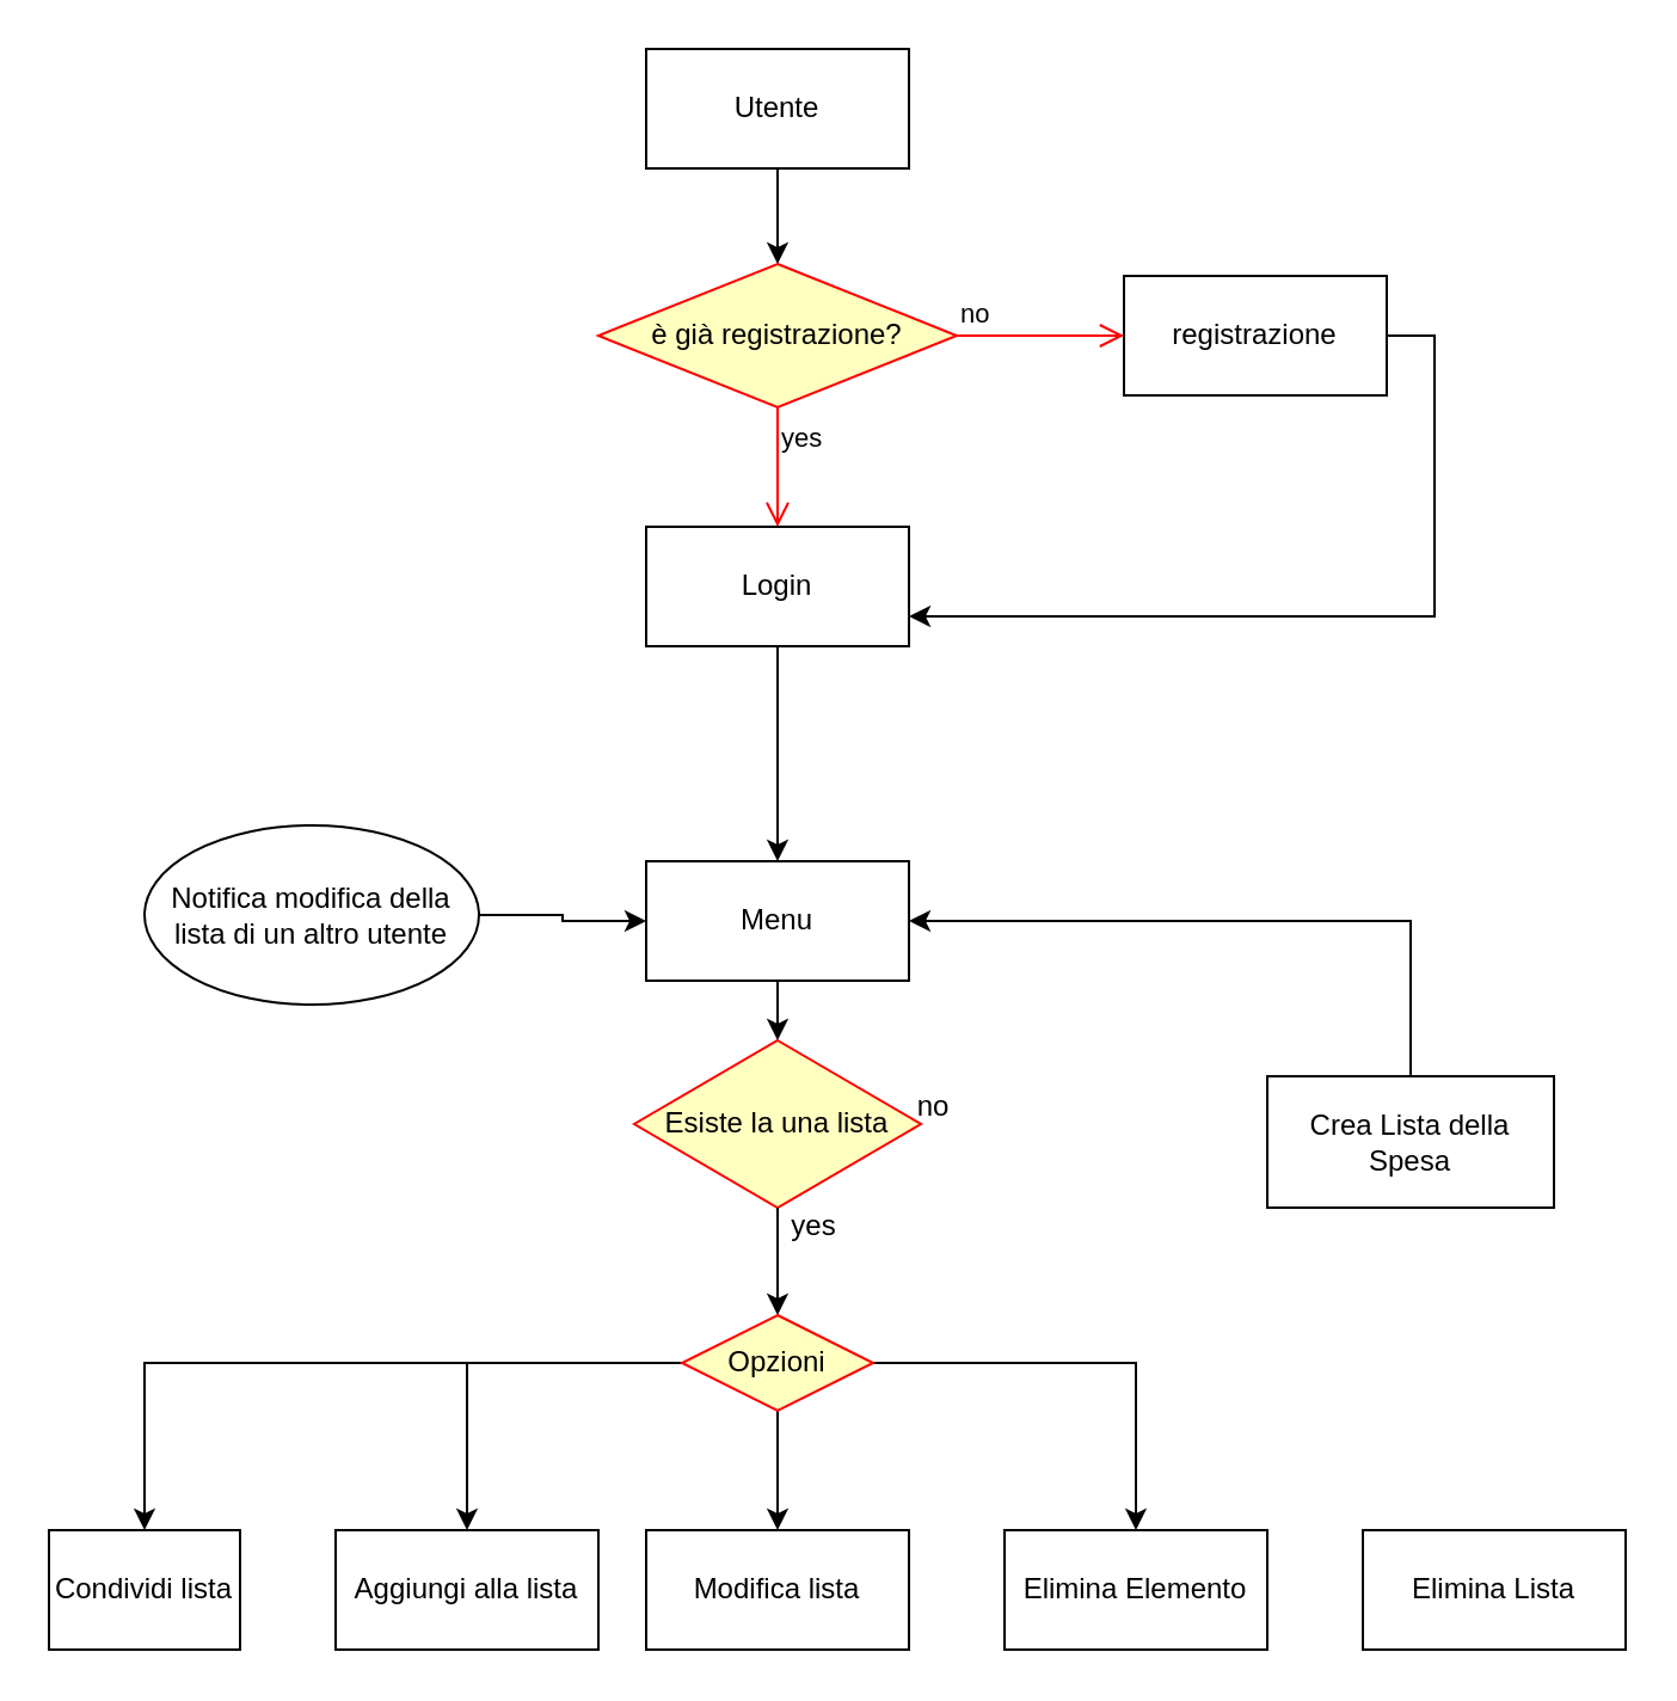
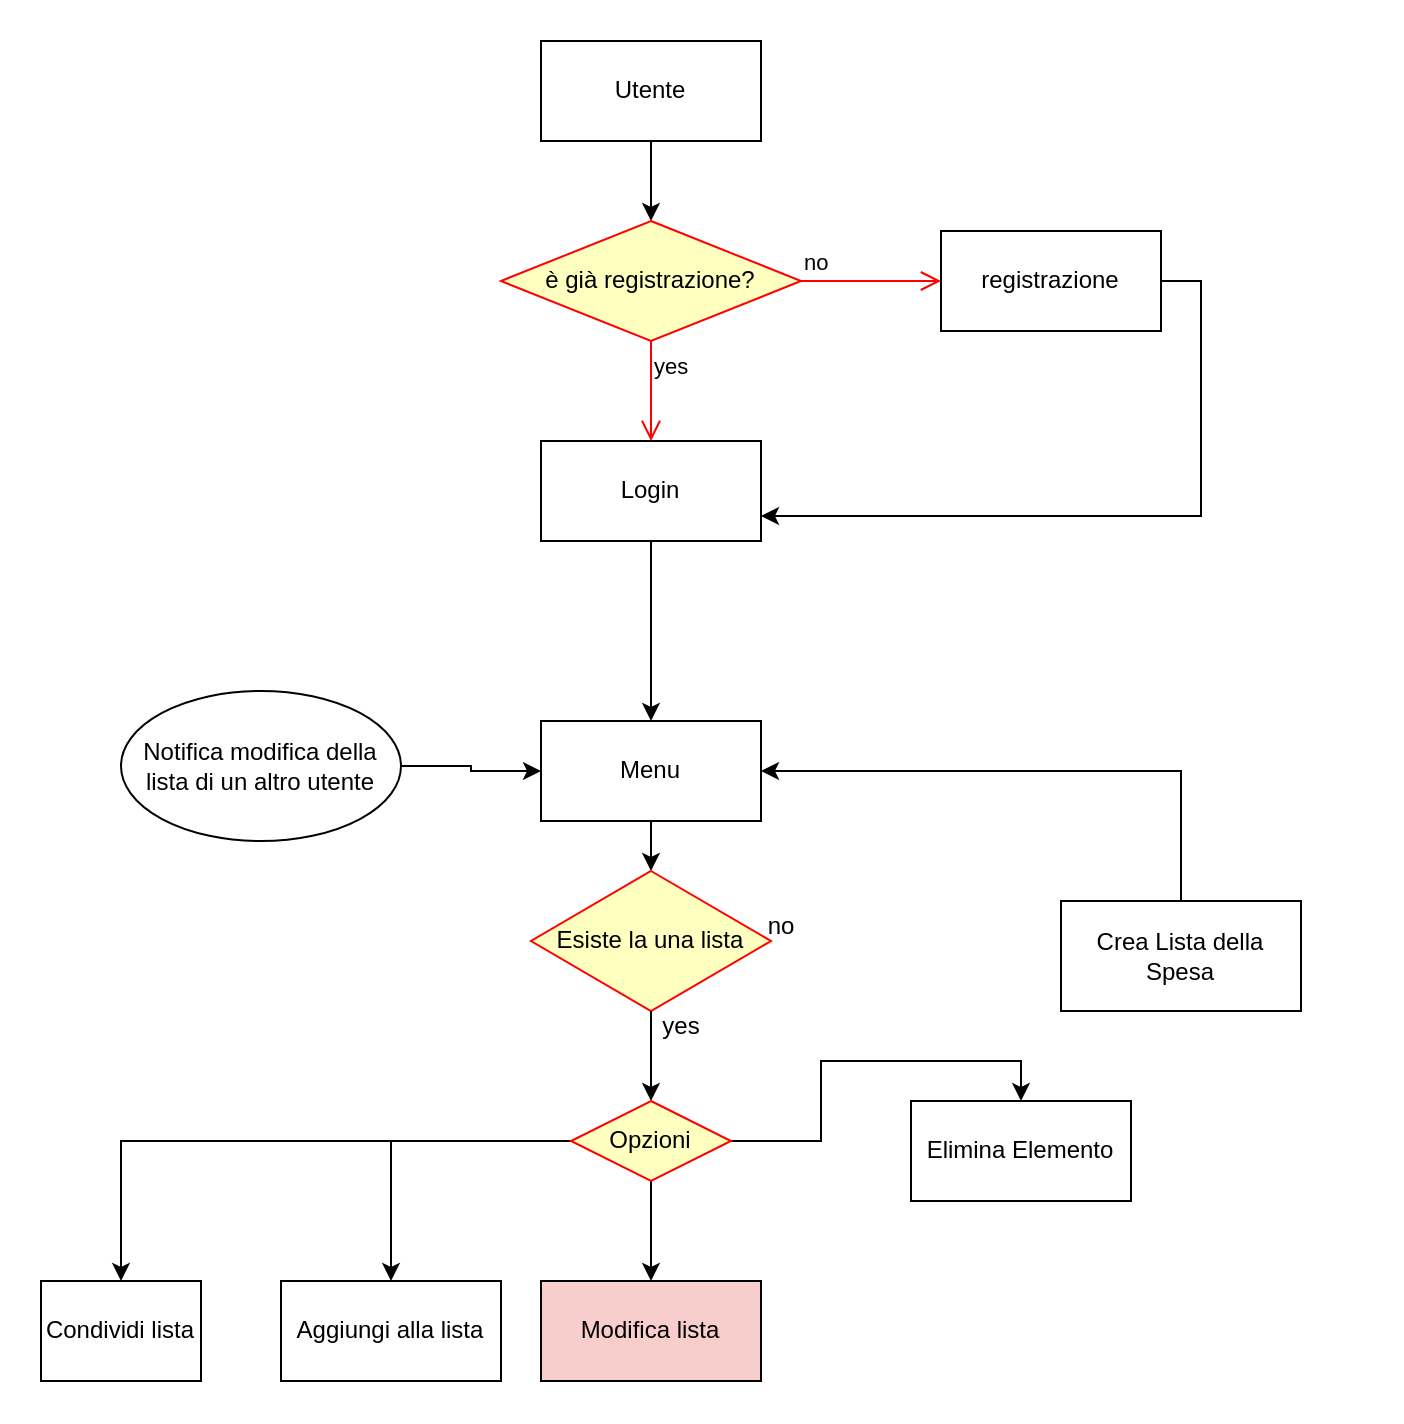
  <mxCell id="0" />
  <mxCell id="1" parent="0" />
  <mxCell id="2" style="edgeStyle=orthogonalEdgeStyle;rounded=0;orthogonalLoop=1;jettySize=auto;html=1;exitX=0.5;exitY=1;exitDx=0;exitDy=0;" edge="1" parent="1" source="3"><mxGeometry relative="1" as="geometry"><mxPoint x="325" y="110" as="targetPoint" /></mxGeometry></mxCell>
  <mxCell id="3" value="Utente" style="html=1;whiteSpace=wrap;" vertex="1" parent="1"><mxGeometry x="270" y="20" width="110" height="50" as="geometry" /></mxCell>
  <mxCell id="4" style="edgeStyle=orthogonalEdgeStyle;rounded=0;orthogonalLoop=1;jettySize=auto;html=1;exitX=0.5;exitY=0;exitDx=0;exitDy=0;entryX=0.5;entryY=0;entryDx=0;entryDy=0;" edge="1" parent="1" source="5" target="19"><mxGeometry relative="1" as="geometry" /></mxCell>
  <mxCell id="5" value="Menu" style="html=1;whiteSpace=wrap;direction=west;" vertex="1" parent="1"><mxGeometry x="270" y="360" width="110" height="50" as="geometry" /></mxCell>
  <mxCell id="6" value="Aggiungi alla lista" style="html=1;whiteSpace=wrap;" vertex="1" parent="1"><mxGeometry x="140" y="640" width="110" height="50" as="geometry" /></mxCell>
  <mxCell id="7" value="è già registrazione?" style="rhombus;whiteSpace=wrap;html=1;fontColor=#000000;fillColor=#ffffc0;strokeColor=#ff0000;" vertex="1" parent="1"><mxGeometry x="250" y="110" width="150" height="60" as="geometry" /></mxCell>
  <mxCell id="8" value="no" style="edgeStyle=orthogonalEdgeStyle;html=1;align=left;verticalAlign=bottom;endArrow=open;endSize=8;strokeColor=#ff0000;rounded=0;" edge="1" source="7" parent="1"><mxGeometry x="-1" relative="1" as="geometry"><mxPoint x="470" y="140" as="targetPoint" /></mxGeometry></mxCell>
  <mxCell id="9" value="yes" style="edgeStyle=orthogonalEdgeStyle;html=1;align=left;verticalAlign=top;endArrow=open;endSize=8;strokeColor=#ff0000;rounded=0;" edge="1" source="7" parent="1"><mxGeometry x="-1" relative="1" as="geometry"><mxPoint x="325" y="220" as="targetPoint" /></mxGeometry></mxCell>
  <mxCell id="10" style="edgeStyle=orthogonalEdgeStyle;rounded=0;orthogonalLoop=1;jettySize=auto;html=1;exitX=0.5;exitY=1;exitDx=0;exitDy=0;" edge="1" parent="1" source="11"><mxGeometry relative="1" as="geometry"><mxPoint x="325" y="360" as="targetPoint" /></mxGeometry></mxCell>
  <mxCell id="11" value="Login" style="html=1;whiteSpace=wrap;" vertex="1" parent="1"><mxGeometry x="270" y="220" width="110" height="50" as="geometry" /></mxCell>
  <mxCell id="12" style="edgeStyle=orthogonalEdgeStyle;rounded=0;orthogonalLoop=1;jettySize=auto;html=1;exitX=1;exitY=0.5;exitDx=0;exitDy=0;entryX=1;entryY=0.75;entryDx=0;entryDy=0;" edge="1" parent="1" source="13" target="11"><mxGeometry relative="1" as="geometry"><mxPoint x="690" y="260" as="targetPoint" /><Array as="points"><mxPoint x="600" y="140" /><mxPoint x="600" y="258" /></Array></mxGeometry></mxCell>
  <mxCell id="13" value="registrazione" style="html=1;whiteSpace=wrap;" vertex="1" parent="1"><mxGeometry x="470" y="115" width="110" height="50" as="geometry" /></mxCell>
  <mxCell id="14" style="edgeStyle=orthogonalEdgeStyle;rounded=0;orthogonalLoop=1;jettySize=auto;html=1;exitX=0.5;exitY=0;exitDx=0;exitDy=0;entryX=0;entryY=0.5;entryDx=0;entryDy=0;" edge="1" parent="1" source="15" target="5"><mxGeometry relative="1" as="geometry" /></mxCell>
  <mxCell id="15" value="Crea Lista della Spesa" style="html=1;whiteSpace=wrap;" vertex="1" parent="1"><mxGeometry x="530" y="450" width="120" height="55" as="geometry" /></mxCell>
- <mxCell id="16" value="Modifica lista" style="html=1;whiteSpace=wrap;" vertex="1" parent="1"><mxGeometry x="270" y="640" width="110" height="50" as="geometry" /></mxCell>
- <mxCell id="17" value="Elimina Elemento" style="html=1;whiteSpace=wrap;" vertex="1" parent="1"><mxGeometry x="420" y="640" width="110" height="50" as="geometry" /></mxCell>
+ <mxCell id="16" value="Modifica lista" style="html=1;whiteSpace=wrap;fillColor=#f8cecc;" vertex="1" parent="1"><mxGeometry x="270" y="640" width="110" height="50" as="geometry" /></mxCell>
+ <mxCell id="17" value="Elimina Elemento" style="html=1;whiteSpace=wrap;" vertex="1" parent="1"><mxGeometry x="455" y="550" width="110" height="50" as="geometry" /></mxCell>
  <mxCell id="18" style="edgeStyle=orthogonalEdgeStyle;rounded=0;orthogonalLoop=1;jettySize=auto;html=1;exitX=0.5;exitY=1;exitDx=0;exitDy=0;" edge="1" parent="1" source="27" target="16"><mxGeometry relative="1" as="geometry" /></mxCell>
  <mxCell id="19" value="Esiste la una lista" style="rhombus;whiteSpace=wrap;html=1;fontColor=#000000;fillColor=#ffffc0;strokeColor=#ff0000;" vertex="1" parent="1"><mxGeometry x="265" y="435" width="120" height="70" as="geometry" /></mxCell>
  <mxCell id="20" value="yes" style="text;html=1;align=center;verticalAlign=middle;resizable=0;points=[];autosize=1;strokeColor=none;fillColor=none;" vertex="1" parent="1"><mxGeometry x="320" y="498" width="40" height="30" as="geometry" /></mxCell>
  <mxCell id="21" style="edgeStyle=orthogonalEdgeStyle;rounded=0;orthogonalLoop=1;jettySize=auto;html=1;exitX=0;exitY=0.5;exitDx=0;exitDy=0;entryX=0.5;entryY=0;entryDx=0;entryDy=0;" edge="1" parent="1" source="27" target="6"><mxGeometry relative="1" as="geometry" /></mxCell>
  <mxCell id="22" style="edgeStyle=orthogonalEdgeStyle;rounded=0;orthogonalLoop=1;jettySize=auto;html=1;exitX=1;exitY=0.5;exitDx=0;exitDy=0;entryX=0.5;entryY=0;entryDx=0;entryDy=0;" edge="1" parent="1" source="27" target="17"><mxGeometry relative="1" as="geometry" /></mxCell>
- <mxCell id="23" value="Elimina Lista" style="html=1;whiteSpace=wrap;" vertex="1" parent="1"><mxGeometry x="570" y="640" width="110" height="50" as="geometry" /></mxCell>
  <mxCell id="24" value="Condividi lista" style="html=1;whiteSpace=wrap;" vertex="1" parent="1"><mxGeometry x="20" y="640" width="80" height="50" as="geometry" /></mxCell>
  <mxCell id="25" value="" style="edgeStyle=orthogonalEdgeStyle;rounded=0;orthogonalLoop=1;jettySize=auto;html=1;exitX=0.5;exitY=1;exitDx=0;exitDy=0;" edge="1" parent="1" source="19" target="27"><mxGeometry relative="1" as="geometry"><mxPoint x="325" y="505" as="sourcePoint" /><mxPoint x="325" y="640" as="targetPoint" /></mxGeometry></mxCell>
  <mxCell id="26" style="edgeStyle=orthogonalEdgeStyle;rounded=0;orthogonalLoop=1;jettySize=auto;html=1;exitX=0;exitY=0.5;exitDx=0;exitDy=0;entryX=0.5;entryY=0;entryDx=0;entryDy=0;" edge="1" parent="1" source="27" target="24"><mxGeometry relative="1" as="geometry" /></mxCell>
  <mxCell id="27" value="Opzioni" style="rhombus;whiteSpace=wrap;html=1;fontColor=#000000;fillColor=#ffffc0;strokeColor=#ff0000;" vertex="1" parent="1"><mxGeometry x="285" y="550" width="80" height="40" as="geometry" /></mxCell>
  <mxCell id="28" value="no" style="text;html=1;align=center;verticalAlign=middle;resizable=0;points=[];autosize=1;strokeColor=none;fillColor=none;" vertex="1" parent="1"><mxGeometry x="370" y="448" width="40" height="30" as="geometry" /></mxCell>
  <mxCell id="29" style="edgeStyle=orthogonalEdgeStyle;rounded=0;orthogonalLoop=1;jettySize=auto;html=1;exitX=1;exitY=0.5;exitDx=0;exitDy=0;entryX=1;entryY=0.5;entryDx=0;entryDy=0;" edge="1" parent="1" source="30" target="5"><mxGeometry relative="1" as="geometry" /></mxCell>
  <mxCell id="30" value="Notifica modifica della lista di un altro utente" style="ellipse;whiteSpace=wrap;html=1;" vertex="1" parent="1"><mxGeometry x="60" y="345" width="140" height="75" as="geometry" /></mxCell>
